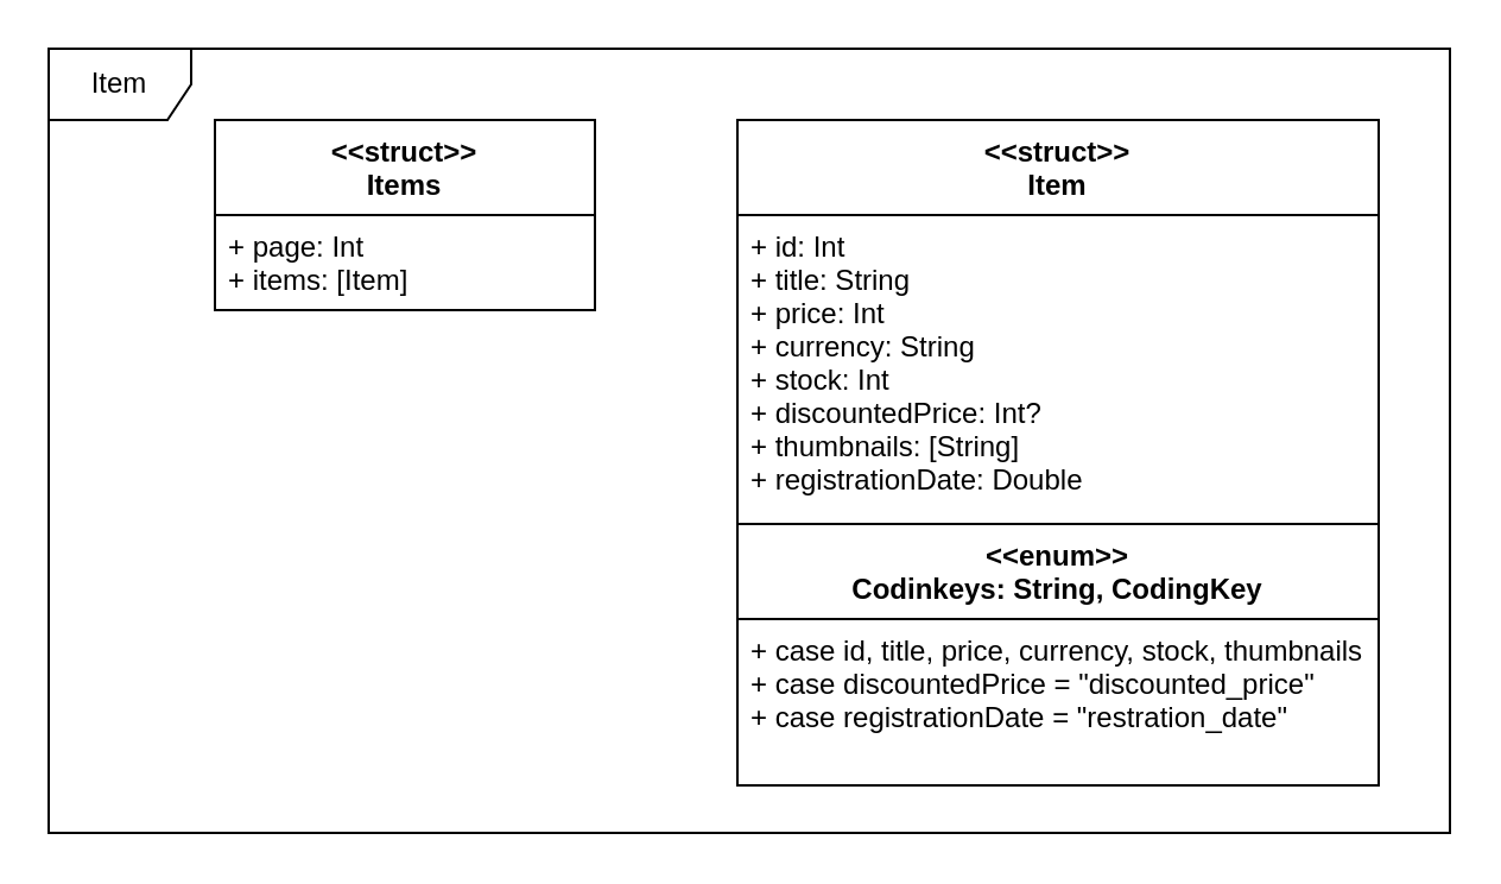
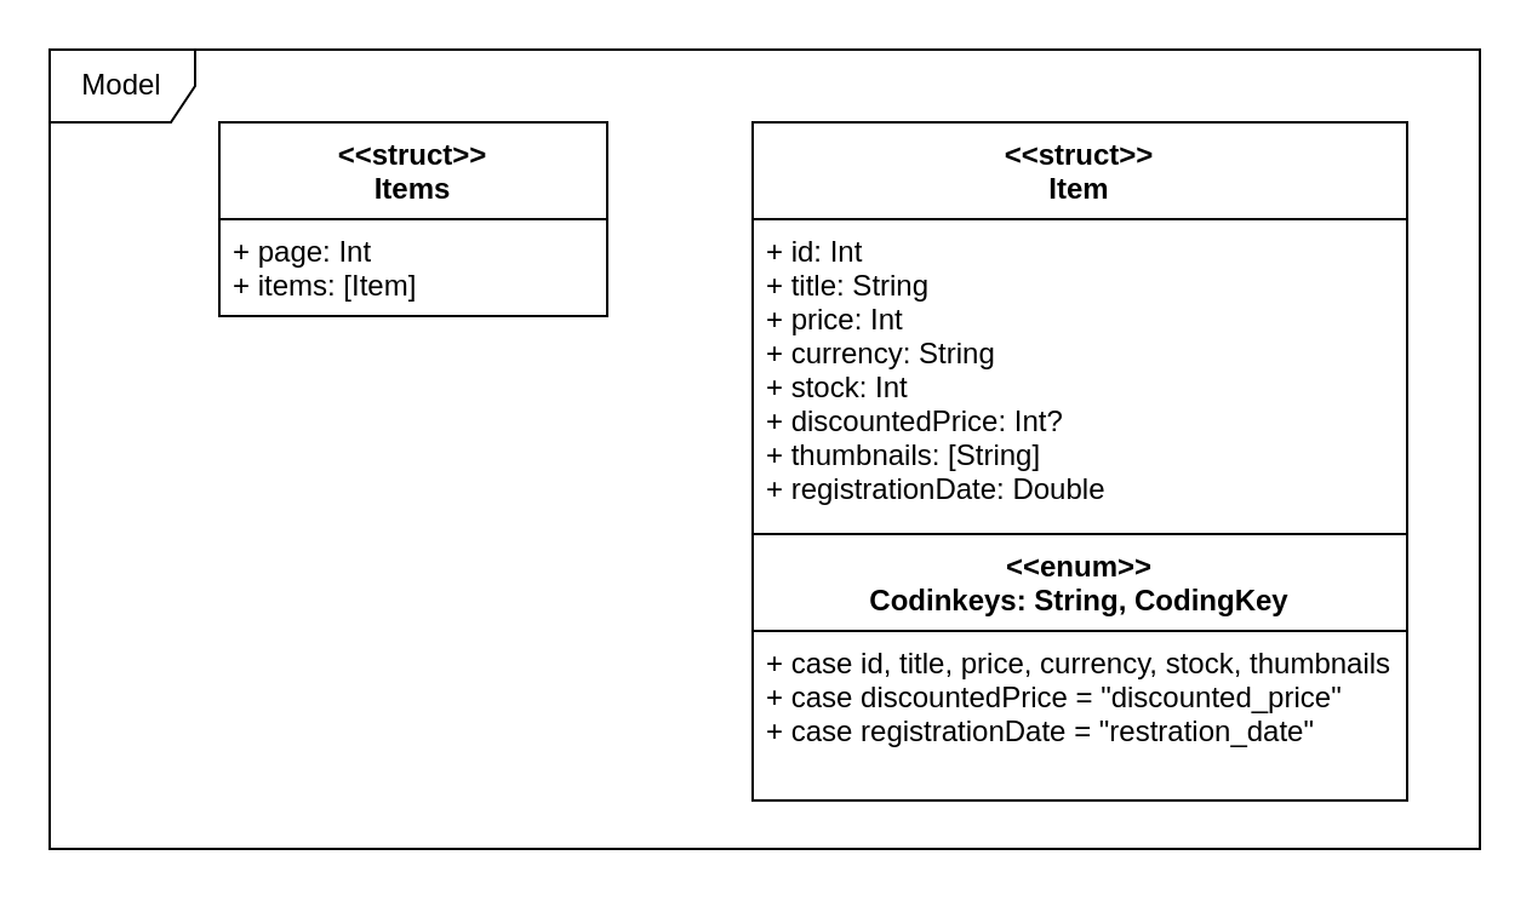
  <mxCell id="0" />
  <mxCell id="1" parent="0" />
  <mxCell id="2" value="&lt;&lt;struct&gt;&gt;&#10;Items" style="swimlane;fontStyle=1;align=center;verticalAlign=top;childLayout=stackLayout;horizontal=1;startSize=40;horizontalStack=0;resizeParent=1;resizeParentMax=0;resizeLast=0;collapsible=1;marginBottom=0;" vertex="1" parent="1"><mxGeometry x="90" y="50" width="160" height="80" as="geometry" /></mxCell>
  <mxCell id="3" value="+ page: Int&#10;+ items: [Item]" style="text;strokeColor=none;fillColor=none;align=left;verticalAlign=top;spacingLeft=4;spacingRight=4;overflow=hidden;rotatable=0;points=[[0,0.5],[1,0.5]];portConstraint=eastwest;" vertex="1" parent="2"><mxGeometry y="40" width="160" height="40" as="geometry" /></mxCell>
  <mxCell id="4" value="&lt;&lt;struct&gt;&gt;&#10;Item" style="swimlane;fontStyle=1;align=center;verticalAlign=top;childLayout=stackLayout;horizontal=1;startSize=40;horizontalStack=0;resizeParent=1;resizeParentMax=0;resizeLast=0;collapsible=1;marginBottom=0;" vertex="1" parent="1"><mxGeometry x="310" y="50" width="270" height="280" as="geometry" /></mxCell>
  <mxCell id="5" value="+ id: Int&#10;+ title: String&#10;+ price: Int&#10;+ currency: String&#10;+ stock: Int&#10;+ discountedPrice: Int?&#10;+ thumbnails: [String]&#10;+ registrationDate: Double&#10;" style="text;strokeColor=none;fillColor=none;align=left;verticalAlign=top;spacingLeft=4;spacingRight=4;overflow=hidden;rotatable=0;points=[[0,0.5],[1,0.5]];portConstraint=eastwest;" vertex="1" parent="4"><mxGeometry y="40" width="270" height="130" as="geometry" /></mxCell>
  <mxCell id="6" value="&lt;&lt;enum&gt;&gt;&#10;Codinkeys: String, CodingKey" style="swimlane;fontStyle=1;align=center;verticalAlign=top;childLayout=stackLayout;horizontal=1;startSize=40;horizontalStack=0;resizeParent=1;resizeParentMax=0;resizeLast=0;collapsible=1;marginBottom=0;" vertex="1" parent="4"><mxGeometry y="170" width="270" height="110" as="geometry" /></mxCell>
  <mxCell id="7" value="+ case id, title, price, currency, stock, thumbnails&#10;+ case discountedPrice = &quot;discounted_price&quot;&#10;+ case registrationDate = &quot;restration_date&quot;&#10;" style="text;strokeColor=none;fillColor=none;align=left;verticalAlign=top;spacingLeft=4;spacingRight=4;overflow=hidden;rotatable=0;points=[[0,0.5],[1,0.5]];portConstraint=eastwest;" vertex="1" parent="6"><mxGeometry y="40" width="270" height="70" as="geometry" /></mxCell>
- <mxCell id="8" value="Item" style="shape=umlFrame;whiteSpace=wrap;html=1;" vertex="1" parent="1"><mxGeometry x="20" y="20" width="590" height="330" as="geometry" /></mxCell>
+ <mxCell id="8" value="Model" style="shape=umlFrame;whiteSpace=wrap;html=1;" vertex="1" parent="1"><mxGeometry x="20" y="20" width="590" height="330" as="geometry" /></mxCell>
